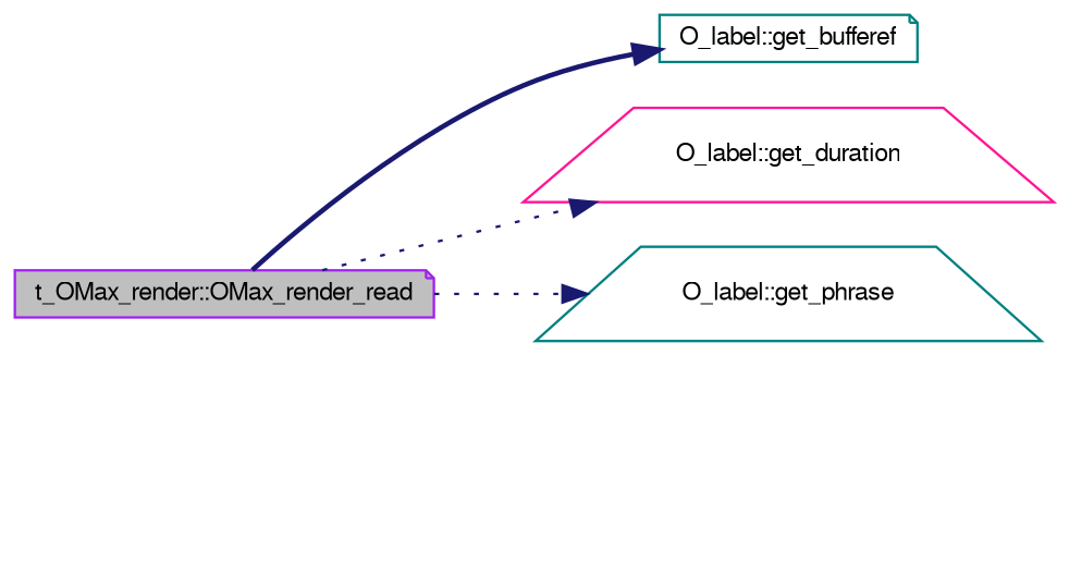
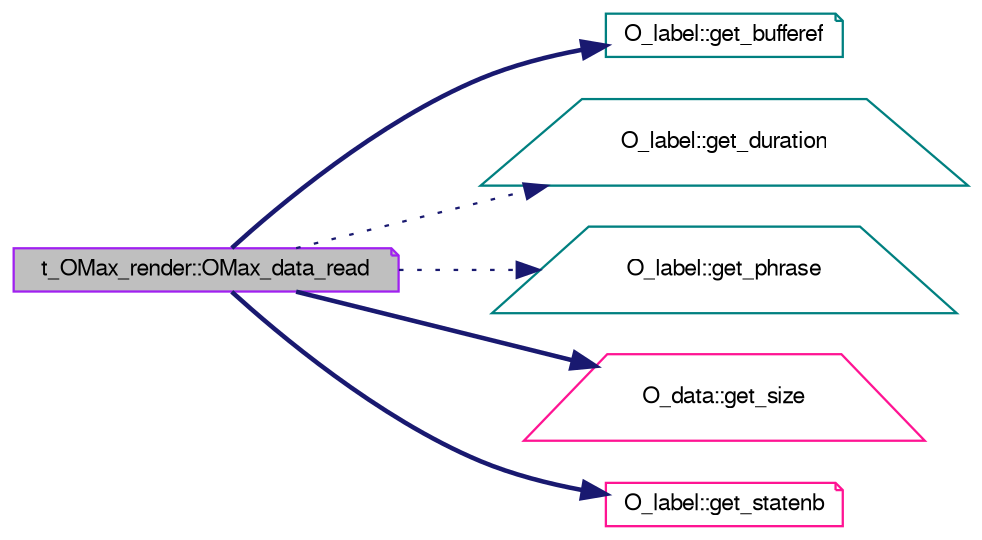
  digraph {
    rankdir=LR
    node [color=deeppink fontname=FreeSans fontsize=10 shape=note]
    edge [color=midnightblue fontname=FreeSans fontsize=10 labelfontname=FreeSans labelfontsize=10 style=bold]
-   n1 [color=purple fillcolor=grey75 fontcolor=black height=0.2 label="t_OMax_render::OMax_render_read" style=filled width=0.4]
+   n1 [color=purple fillcolor=grey75 fontcolor=black height=0.2 label="t_OMax_render::OMax_data_read" style=filled width=0.4]
    n2 [color=teal height=0.2 label="O_label::get_bufferef" width=0.4]
-   n3 [height=0.2 label="O_label::get_duration" shape=trapezium width=0.4]
+   n3 [color=teal height=0.2 label="O_label::get_duration" shape=trapezium width=0.4]
    n4 [color=teal height=0.2 label="O_label::get_phrase" shape=trapezium width=0.4]
+   n5 [height=0.2 label="O_data::get_size" shape=trapezium width=0.4]
+   n6 [height=0.2 label="O_label::get_statenb" width=0.4]
    n1 -> n2
    n1 -> n3 [style=dotted]
    n1 -> n4 [style=dotted]
+   n1 -> n5
+   n1 -> n6
  }
